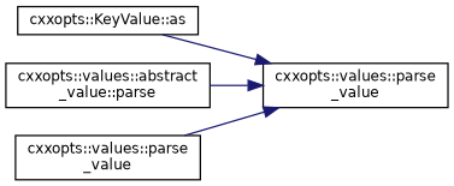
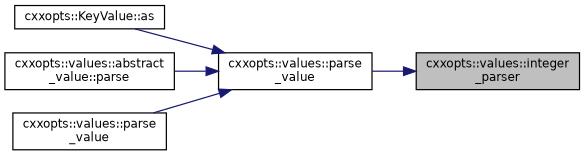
  digraph {
    rankdir=RL
    node [color=black fillcolor=white fontname=Helvetica fontsize=10 shape=record style=filled]
    edge [color=midnightblue dir=back fontname=Helvetica fontsize=10 labelfontname=Helvetica labelfontsize=10 style=solid]
+   n1 [fillcolor=grey75 fontcolor=black height=0.2 label="cxxopts::values::integer\l_parser" width=0.4]
    n2 [height=0.2 label="cxxopts::values::parse\l_value" width=0.4]
    n3 [height=0.2 label="cxxopts::KeyValue::as" width=0.4]
    n4 [height=0.2 label="cxxopts::values::abstract\l_value::parse" width=0.4]
    n5 [height=0.2 label="cxxopts::values::parse\l_value" width=0.4]
+   n1 -> n2
    n2 -> n3
    n2 -> n4
    n2 -> n5
  }
